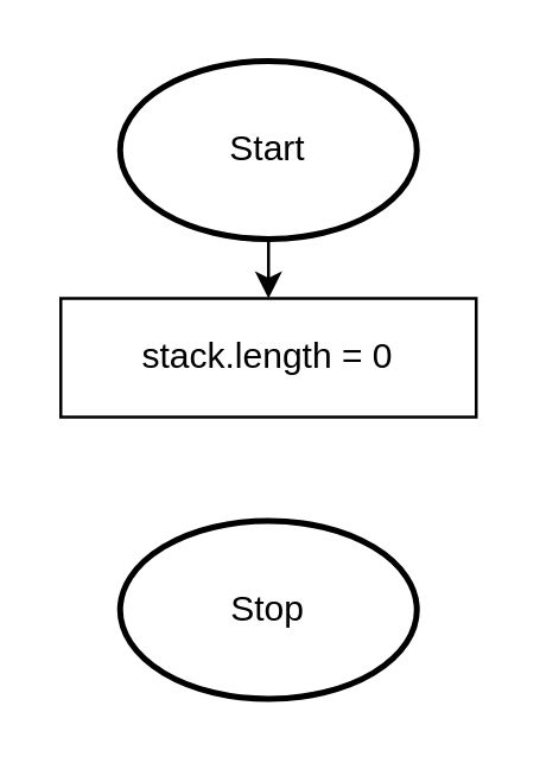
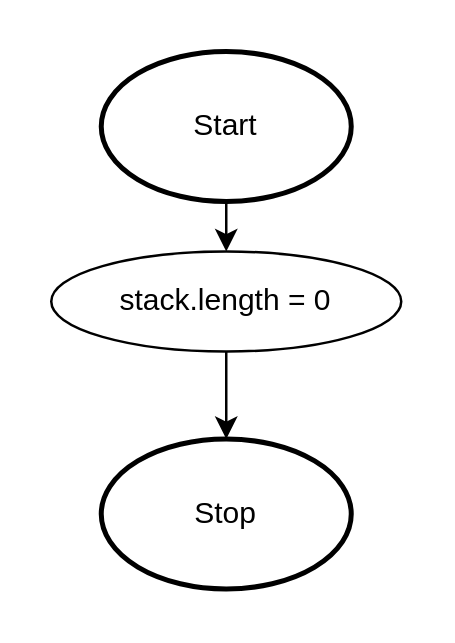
  <mxCell id="0" />
  <mxCell id="1" parent="0" />
  <mxCell id="2" value="Stop" style="strokeWidth=2;html=1;shape=mxgraph.flowchart.start_1;whiteSpace=wrap;" parent="1" vertex="1"><mxGeometry x="40" y="175" width="100" height="60" as="geometry" /></mxCell>
- <mxCell id="4" value="stack.length = 0" style="rounded=0;whiteSpace=wrap;html=1;" parent="1" vertex="1"><mxGeometry x="20" y="100" width="140" height="40" as="geometry" /></mxCell>
+ <mxCell id="3" style="edgeStyle=none;html=1;exitX=0.5;exitY=1;exitDx=0;exitDy=0;entryX=0.5;entryY=0;entryDx=0;entryDy=0;entryPerimeter=0;" parent="1" source="4" target="2" edge="1"><mxGeometry relative="1" as="geometry" /></mxCell>
+ <mxCell id="4" value="stack.length = 0" style="ellipse;whiteSpace=wrap;html=1;" parent="1" vertex="1"><mxGeometry x="20" y="100" width="140" height="40" as="geometry" /></mxCell>
  <mxCell id="5" style="edgeStyle=none;html=1;exitX=0.5;exitY=1;exitDx=0;exitDy=0;entryX=0.5;entryY=0;entryDx=0;entryDy=0;startArrow=none;" parent="1" source="6" edge="1" target="4"><mxGeometry relative="1" as="geometry"><mxPoint x="90" y="80" as="targetPoint" /><mxPoint x="90" y="40" as="sourcePoint" /></mxGeometry></mxCell>
  <mxCell id="6" value="Start" style="strokeWidth=2;html=1;shape=mxgraph.flowchart.start_1;whiteSpace=wrap;" parent="1" vertex="1"><mxGeometry x="40" y="20" width="100" height="60" as="geometry" /></mxCell>
